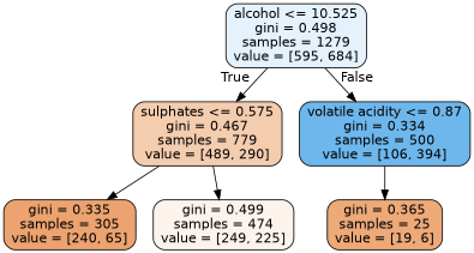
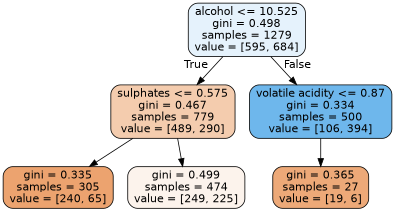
  digraph {
    node [color=black fontname=helvetica shape=box style="filled, rounded"]
    edge [fontname=helvetica]
    n1 [fillcolor="#e5f2fc" label="alcohol <= 10.525\ngini = 0.498\nsamples = 1279\nvalue = [595, 684]"]
    n2 [fillcolor="#f4ccae" label="sulphates <= 0.575\ngini = 0.467\nsamples = 779\nvalue = [489, 290]"]
    n3 [fillcolor="#6eb7ec" label="volatile acidity <= 0.87\ngini = 0.334\nsamples = 500\nvalue = [106, 394]"]
    n4 [fillcolor="#eca36f" label="gini = 0.335\nsamples = 305\nvalue = [240, 65]"]
    n5 [fillcolor="#fcf3ec" label="gini = 0.499\nsamples = 474\nvalue = [249, 225]"]
-   n6 [fillcolor="#eda978" label="gini = 0.365\nsamples = 25\nvalue = [19, 6]"]
+   n6 [fillcolor="#eda978" label="gini = 0.365\nsamples = 27\nvalue = [19, 6]"]
    n1 -> n2 [headlabel=True labelangle=45 labeldistance=2.5]
    n1 -> n3 [headlabel=False labelangle=-45 labeldistance=2.5]
    n2 -> n4
    n2 -> n5
    n3 -> n6
  }
